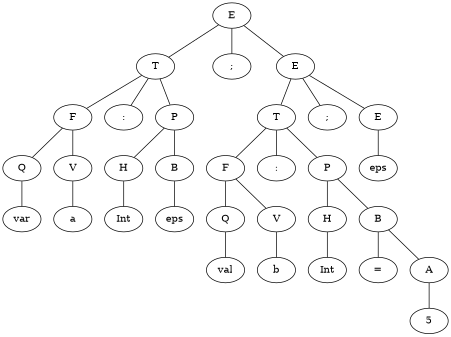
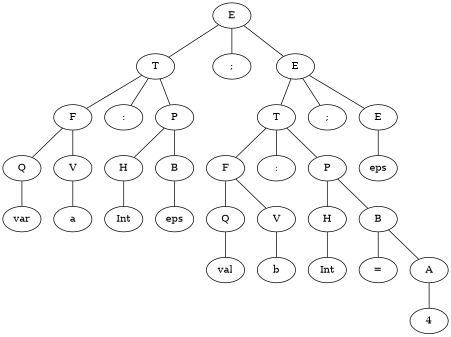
  graph {
    n1 [label=E]
    n2 [label=T]
    n3 [label=";"]
    n4 [label=E]
    n5 [label=F]
    n6 [label=":"]
    n7 [label=P]
    n8 [label=Q]
    n9 [label=V]
    n10 [label=var]
    n11 [label=a]
    n12 [label=H]
    n13 [label=B]
    n14 [label=Int]
    n15 [label=eps]
    n16 [label=T]
    n17 [label=";"]
    n18 [label=E]
    n19 [label=F]
    n20 [label=":"]
    n21 [label=P]
    n22 [label=Q]
    n23 [label=V]
    n24 [label=val]
    n25 [label=b]
    n26 [label=H]
    n27 [label=B]
    n28 [label=Int]
    n29 [label="="]
    n30 [label=A]
-   n31 [label=5]
+   n31 [label=4]
    n32 [label=eps]
    n1 -- n2
    n1 -- n3
    n1 -- n4
    n2 -- n5
    n2 -- n6
    n2 -- n7
    n4 -- n16
    n4 -- n17
    n4 -- n18
    n5 -- n8
    n5 -- n9
    n7 -- n12
    n7 -- n13
    n8 -- n10
    n9 -- n11
    n12 -- n14
    n13 -- n15
    n16 -- n19
    n16 -- n20
    n16 -- n21
    n18 -- n32
    n19 -- n22
    n19 -- n23
    n21 -- n26
    n21 -- n27
    n22 -- n24
    n23 -- n25
    n26 -- n28
    n27 -- n29
    n27 -- n30
    n30 -- n31
  }
